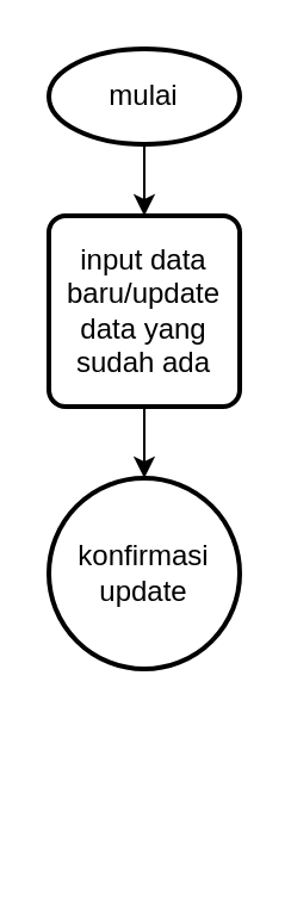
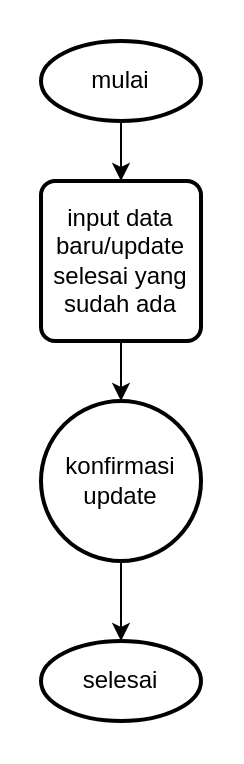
  <mxCell id="0" />
  <mxCell id="1" parent="0" />
  <mxCell id="2" style="edgeStyle=orthogonalEdgeStyle;rounded=0;orthogonalLoop=1;jettySize=auto;html=1;exitX=0.5;exitY=1;exitDx=0;exitDy=0;exitPerimeter=0;entryX=0.5;entryY=0;entryDx=0;entryDy=0;" edge="1" parent="1" source="3" target="5"><mxGeometry relative="1" as="geometry" /></mxCell>
  <mxCell id="3" value="mulai" style="strokeWidth=2;html=1;shape=mxgraph.flowchart.start_1;whiteSpace=wrap;" vertex="1" parent="1"><mxGeometry x="20" y="20" width="80" height="40" as="geometry" /></mxCell>
  <mxCell id="4" style="edgeStyle=orthogonalEdgeStyle;rounded=0;orthogonalLoop=1;jettySize=auto;html=1;exitX=0.5;exitY=1;exitDx=0;exitDy=0;entryX=0.5;entryY=0;entryDx=0;entryDy=0;" edge="1" parent="1" source="5" target="7"><mxGeometry relative="1" as="geometry" /></mxCell>
- <mxCell id="5" value="input data baru/update data yang sudah ada" style="rounded=1;whiteSpace=wrap;html=1;absoluteArcSize=1;arcSize=14;strokeWidth=2;" vertex="1" parent="1"><mxGeometry x="20" y="90" width="80" height="80" as="geometry" /></mxCell>
+ <mxCell id="5" value="input data baru/update selesai yang sudah ada" style="rounded=1;whiteSpace=wrap;html=1;absoluteArcSize=1;arcSize=14;strokeWidth=2;" vertex="1" parent="1"><mxGeometry x="20" y="90" width="80" height="80" as="geometry" /></mxCell>
+ <mxCell id="6" style="edgeStyle=orthogonalEdgeStyle;rounded=0;orthogonalLoop=1;jettySize=auto;html=1;exitX=0.5;exitY=1;exitDx=0;exitDy=0;" edge="1" parent="1" source="7" target="8"><mxGeometry relative="1" as="geometry" /></mxCell>
  <mxCell id="7" value="konfirmasi update" style="ellipse;whiteSpace=wrap;html=1;absoluteArcSize=1;arcSize=14;strokeWidth=2;" vertex="1" parent="1"><mxGeometry x="20" y="200" width="80" height="80" as="geometry" /></mxCell>
+ <mxCell id="8" value="selesai" style="strokeWidth=2;html=1;shape=mxgraph.flowchart.start_1;whiteSpace=wrap;" vertex="1" parent="1"><mxGeometry x="20" y="320" width="80" height="40" as="geometry" /></mxCell>
